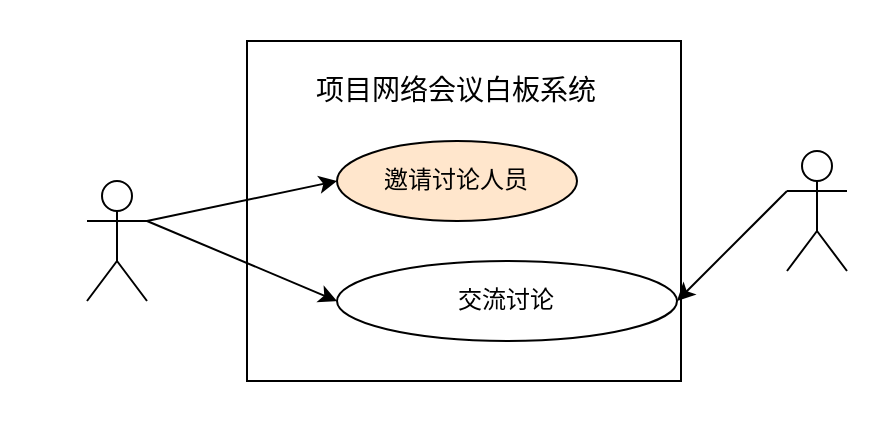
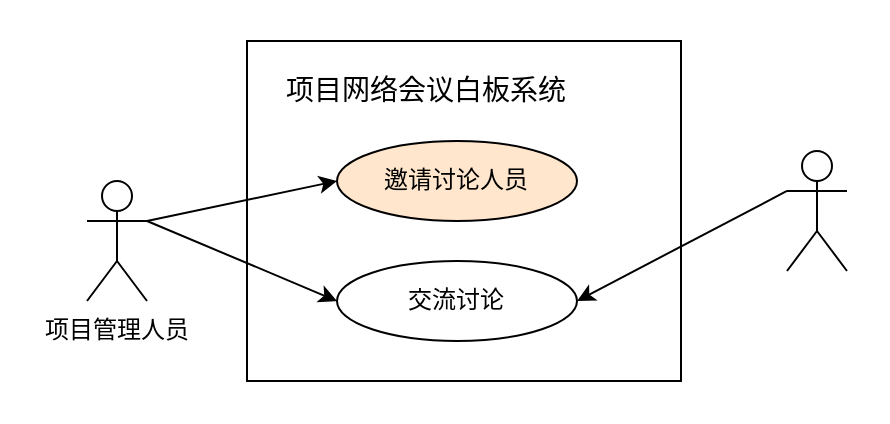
  <mxCell id="0" />
  <mxCell id="1" parent="0" />
  <mxCell id="2" value="" style="rounded=0;whiteSpace=wrap;html=1;" vertex="1" parent="1"><mxGeometry x="123" y="20" width="217" height="170" as="geometry" /></mxCell>
- <mxCell id="3" value="&lt;font style=&quot;font-size: 14px;&quot;&gt;项目网络会议白板系统&lt;/font&gt;" style="text;html=1;strokeColor=none;fillColor=none;align=center;verticalAlign=middle;whiteSpace=wrap;rounded=0;" vertex="1" parent="1"><mxGeometry x="143" y="30" width="170" height="30" as="geometry" /></mxCell>
+ <mxCell id="3" value="&lt;font style=&quot;font-size: 14px;&quot;&gt;项目网络会议白板系统&lt;/font&gt;" style="text;html=1;strokeColor=none;fillColor=none;align=center;verticalAlign=middle;whiteSpace=wrap;rounded=0;" vertex="1" parent="1"><mxGeometry x="128" y="30" width="170" height="30" as="geometry" /></mxCell>
  <mxCell id="4" value="邀请讨论人员" style="ellipse;whiteSpace=wrap;html=1;fillColor=#ffe6cc;" vertex="1" parent="1"><mxGeometry x="168" y="70" width="120" height="40" as="geometry" /></mxCell>
- <mxCell id="5" value="交流讨论" style="ellipse;whiteSpace=wrap;html=1;" vertex="1" parent="1"><mxGeometry x="168" y="130" width="170" height="40" as="geometry" /></mxCell>
+ <mxCell id="5" value="交流讨论" style="ellipse;whiteSpace=wrap;html=1;" vertex="1" parent="1"><mxGeometry x="168" y="130" width="120" height="40" as="geometry" /></mxCell>
  <mxCell id="6" value="Actor" style="shape=umlActor;verticalLabelPosition=bottom;verticalAlign=top;html=1;outlineConnect=0;fontColor=none;noLabel=1;" vertex="1" parent="1"><mxGeometry x="43" y="90" width="30" height="60" as="geometry" /></mxCell>
  <mxCell id="7" value="Actor" style="shape=umlActor;verticalLabelPosition=bottom;verticalAlign=top;html=1;outlineConnect=0;fontColor=none;noLabel=1;" vertex="1" parent="1"><mxGeometry x="393" y="75" width="30" height="60" as="geometry" /></mxCell>
+ <mxCell id="8" value="项目管理人员" style="text;html=1;strokeColor=none;fillColor=none;align=center;verticalAlign=middle;whiteSpace=wrap;rounded=0;" vertex="1" parent="1"><mxGeometry x="20.5" y="150" width="75" height="30" as="geometry" /></mxCell>
  <mxCell id="9" value="" style="endArrow=classic;html=1;rounded=0;exitX=1;exitY=0.333;exitDx=0;exitDy=0;exitPerimeter=0;entryX=0;entryY=0.5;entryDx=0;entryDy=0;" edge="1" parent="1" source="6" target="4"><mxGeometry width="50" height="50" relative="1" as="geometry"><mxPoint x="63" y="130" as="sourcePoint" /><mxPoint x="113" y="80" as="targetPoint" /></mxGeometry></mxCell>
  <mxCell id="10" value="" style="endArrow=classic;html=1;rounded=0;entryX=0;entryY=0.5;entryDx=0;entryDy=0;exitX=1;exitY=0.333;exitDx=0;exitDy=0;exitPerimeter=0;" edge="1" parent="1" source="6" target="5"><mxGeometry width="50" height="50" relative="1" as="geometry"><mxPoint x="-37" y="250" as="sourcePoint" /><mxPoint x="13" y="200" as="targetPoint" /></mxGeometry></mxCell>
  <mxCell id="11" value="" style="endArrow=classic;html=1;rounded=0;exitX=0;exitY=0.333;exitDx=0;exitDy=0;exitPerimeter=0;entryX=1;entryY=0.5;entryDx=0;entryDy=0;" edge="1" parent="1" source="7" target="5"><mxGeometry width="50" height="50" relative="1" as="geometry"><mxPoint x="313" y="290" as="sourcePoint" /><mxPoint x="363" y="240" as="targetPoint" /></mxGeometry></mxCell>
